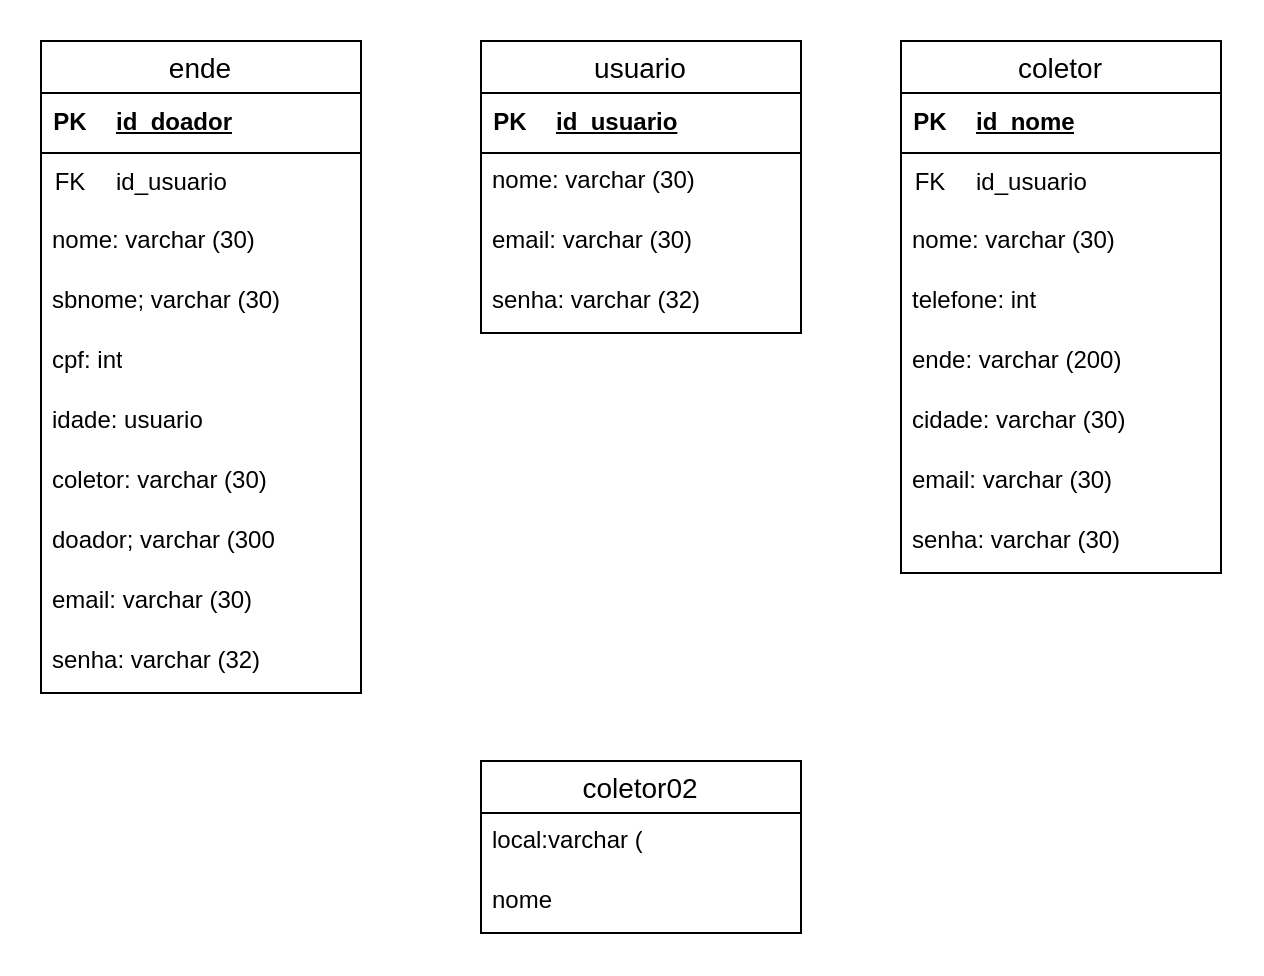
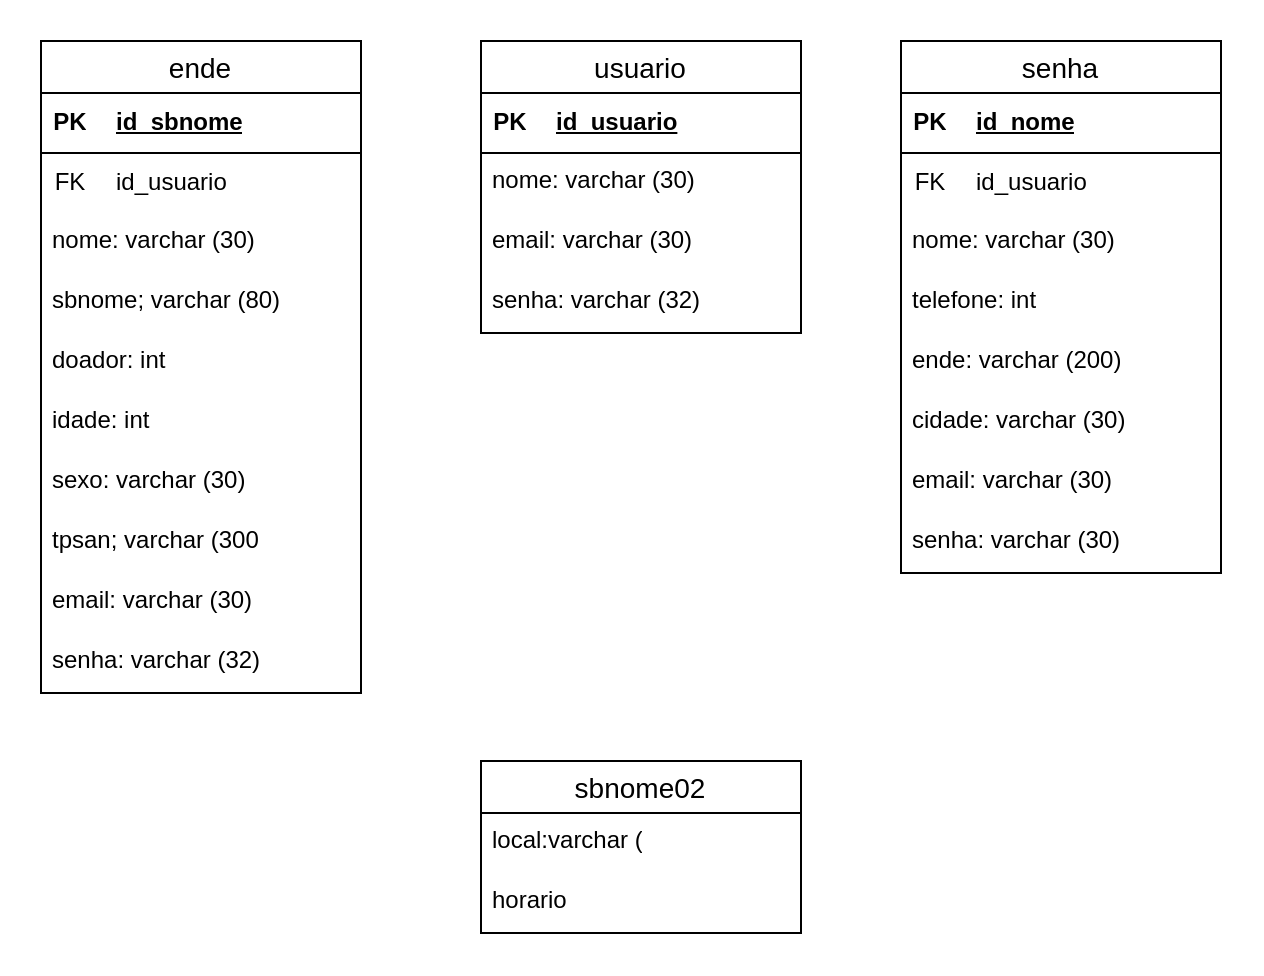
  <mxCell id="0" />
  <mxCell id="1" parent="0" />
  <mxCell id="2" value="ende" style="swimlane;fontStyle=0;childLayout=stackLayout;horizontal=1;startSize=26;horizontalStack=0;resizeParent=1;resizeParentMax=0;resizeLast=0;collapsible=1;marginBottom=0;align=center;fontSize=14;" parent="1" vertex="1"><mxGeometry x="20" y="20" width="160" height="326" as="geometry" /></mxCell>
  <mxCell id="3" value="" style="shape=table;startSize=0;container=1;collapsible=1;childLayout=tableLayout;fixedRows=1;rowLines=0;fontStyle=0;align=center;resizeLast=1;strokeColor=none;fillColor=none;collapsible=0;" parent="2" vertex="1"><mxGeometry y="26" width="160" height="30" as="geometry" /></mxCell>
  <mxCell id="4" value="" style="shape=tableRow;horizontal=0;startSize=0;swimlaneHead=0;swimlaneBody=0;fillColor=none;collapsible=0;dropTarget=0;points=[[0,0.5],[1,0.5]];portConstraint=eastwest;top=0;left=0;right=0;bottom=1;" parent="3" vertex="1"><mxGeometry width="160" height="30" as="geometry" /></mxCell>
  <mxCell id="5" value="PK" style="shape=partialRectangle;connectable=0;fillColor=none;top=0;left=0;bottom=0;right=0;fontStyle=1;overflow=hidden;whiteSpace=wrap;html=1;" parent="4" vertex="1"><mxGeometry width="30" height="30" as="geometry"><mxRectangle width="30" height="30" as="alternateBounds" /></mxGeometry></mxCell>
- <mxCell id="6" value="id_doador" style="shape=partialRectangle;connectable=0;fillColor=none;top=0;left=0;bottom=0;right=0;align=left;spacingLeft=6;fontStyle=5;overflow=hidden;whiteSpace=wrap;html=1;" parent="4" vertex="1"><mxGeometry x="30" width="130" height="30" as="geometry"><mxRectangle width="130" height="30" as="alternateBounds" /></mxGeometry></mxCell>
+ <mxCell id="6" value="id_sbnome" style="shape=partialRectangle;connectable=0;fillColor=none;top=0;left=0;bottom=0;right=0;align=left;spacingLeft=6;fontStyle=5;overflow=hidden;whiteSpace=wrap;html=1;" parent="4" vertex="1"><mxGeometry x="30" width="130" height="30" as="geometry"><mxRectangle width="130" height="30" as="alternateBounds" /></mxGeometry></mxCell>
  <mxCell id="7" value="" style="shape=table;startSize=0;container=1;collapsible=1;childLayout=tableLayout;fixedRows=1;rowLines=0;fontStyle=0;align=center;resizeLast=1;strokeColor=none;fillColor=none;collapsible=0;" vertex="1" parent="2"><mxGeometry y="56" width="160" height="30" as="geometry" /></mxCell>
  <mxCell id="8" value="" style="shape=tableRow;horizontal=0;startSize=0;swimlaneHead=0;swimlaneBody=0;fillColor=none;collapsible=0;dropTarget=0;points=[[0,0.5],[1,0.5]];portConstraint=eastwest;top=0;left=0;right=0;bottom=0;" vertex="1" parent="7"><mxGeometry width="160" height="30" as="geometry" /></mxCell>
  <mxCell id="9" value="FK" style="shape=partialRectangle;connectable=0;fillColor=none;top=0;left=0;bottom=0;right=0;fontStyle=0;overflow=hidden;whiteSpace=wrap;html=1;" vertex="1" parent="8"><mxGeometry width="30" height="30" as="geometry"><mxRectangle width="30" height="30" as="alternateBounds" /></mxGeometry></mxCell>
  <mxCell id="10" value="id_usuario" style="shape=partialRectangle;connectable=0;fillColor=none;top=0;left=0;bottom=0;right=0;align=left;spacingLeft=6;fontStyle=0;overflow=hidden;whiteSpace=wrap;html=1;" vertex="1" parent="8"><mxGeometry x="30" width="130" height="30" as="geometry"><mxRectangle width="130" height="30" as="alternateBounds" /></mxGeometry></mxCell>
  <mxCell id="11" value="nome: varchar (30)" style="text;strokeColor=none;fillColor=none;spacingLeft=4;spacingRight=4;overflow=hidden;rotatable=0;points=[[0,0.5],[1,0.5]];portConstraint=eastwest;fontSize=12;whiteSpace=wrap;html=1;" parent="2" vertex="1"><mxGeometry y="86" width="160" height="30" as="geometry" /></mxCell>
- <mxCell id="12" value="sbnome; varchar (30)" style="text;strokeColor=none;fillColor=none;spacingLeft=4;spacingRight=4;overflow=hidden;rotatable=0;points=[[0,0.5],[1,0.5]];portConstraint=eastwest;fontSize=12;whiteSpace=wrap;html=1;" parent="2" vertex="1"><mxGeometry y="116" width="160" height="30" as="geometry" /></mxCell>
- <mxCell id="13" value="cpf: int" style="text;strokeColor=none;fillColor=none;spacingLeft=4;spacingRight=4;overflow=hidden;rotatable=0;points=[[0,0.5],[1,0.5]];portConstraint=eastwest;fontSize=12;whiteSpace=wrap;html=1;" parent="2" vertex="1"><mxGeometry y="146" width="160" height="30" as="geometry" /></mxCell>
- <mxCell id="14" value="idade: usuario" style="text;strokeColor=none;fillColor=none;spacingLeft=4;spacingRight=4;overflow=hidden;rotatable=0;points=[[0,0.5],[1,0.5]];portConstraint=eastwest;fontSize=12;whiteSpace=wrap;html=1;" parent="2" vertex="1"><mxGeometry y="176" width="160" height="30" as="geometry" /></mxCell>
- <mxCell id="15" value="coletor: varchar (30)" style="text;strokeColor=none;fillColor=none;spacingLeft=4;spacingRight=4;overflow=hidden;rotatable=0;points=[[0,0.5],[1,0.5]];portConstraint=eastwest;fontSize=12;whiteSpace=wrap;html=1;" parent="2" vertex="1"><mxGeometry y="206" width="160" height="30" as="geometry" /></mxCell>
- <mxCell id="16" value="doador; varchar (300" style="text;strokeColor=none;fillColor=none;spacingLeft=4;spacingRight=4;overflow=hidden;rotatable=0;points=[[0,0.5],[1,0.5]];portConstraint=eastwest;fontSize=12;whiteSpace=wrap;html=1;" parent="2" vertex="1"><mxGeometry y="236" width="160" height="30" as="geometry" /></mxCell>
+ <mxCell id="12" value="sbnome; varchar (80)" style="text;strokeColor=none;fillColor=none;spacingLeft=4;spacingRight=4;overflow=hidden;rotatable=0;points=[[0,0.5],[1,0.5]];portConstraint=eastwest;fontSize=12;whiteSpace=wrap;html=1;" parent="2" vertex="1"><mxGeometry y="116" width="160" height="30" as="geometry" /></mxCell>
+ <mxCell id="13" value="doador: int" style="text;strokeColor=none;fillColor=none;spacingLeft=4;spacingRight=4;overflow=hidden;rotatable=0;points=[[0,0.5],[1,0.5]];portConstraint=eastwest;fontSize=12;whiteSpace=wrap;html=1;" parent="2" vertex="1"><mxGeometry y="146" width="160" height="30" as="geometry" /></mxCell>
+ <mxCell id="14" value="idade: int" style="text;strokeColor=none;fillColor=none;spacingLeft=4;spacingRight=4;overflow=hidden;rotatable=0;points=[[0,0.5],[1,0.5]];portConstraint=eastwest;fontSize=12;whiteSpace=wrap;html=1;" parent="2" vertex="1"><mxGeometry y="176" width="160" height="30" as="geometry" /></mxCell>
+ <mxCell id="15" value="sexo: varchar (30)" style="text;strokeColor=none;fillColor=none;spacingLeft=4;spacingRight=4;overflow=hidden;rotatable=0;points=[[0,0.5],[1,0.5]];portConstraint=eastwest;fontSize=12;whiteSpace=wrap;html=1;" parent="2" vertex="1"><mxGeometry y="206" width="160" height="30" as="geometry" /></mxCell>
+ <mxCell id="16" value="tpsan; varchar (300" style="text;strokeColor=none;fillColor=none;spacingLeft=4;spacingRight=4;overflow=hidden;rotatable=0;points=[[0,0.5],[1,0.5]];portConstraint=eastwest;fontSize=12;whiteSpace=wrap;html=1;" parent="2" vertex="1"><mxGeometry y="236" width="160" height="30" as="geometry" /></mxCell>
  <mxCell id="17" value="email: varchar (30)" style="text;strokeColor=none;fillColor=none;spacingLeft=4;spacingRight=4;overflow=hidden;rotatable=0;points=[[0,0.5],[1,0.5]];portConstraint=eastwest;fontSize=12;whiteSpace=wrap;html=1;" parent="2" vertex="1"><mxGeometry y="266" width="160" height="30" as="geometry" /></mxCell>
  <mxCell id="18" value="senha: varchar (32)" style="text;strokeColor=none;fillColor=none;spacingLeft=4;spacingRight=4;overflow=hidden;rotatable=0;points=[[0,0.5],[1,0.5]];portConstraint=eastwest;fontSize=12;whiteSpace=wrap;html=1;" parent="2" vertex="1"><mxGeometry y="296" width="160" height="30" as="geometry" /></mxCell>
- <mxCell id="19" value="coletor" style="swimlane;fontStyle=0;childLayout=stackLayout;horizontal=1;startSize=26;horizontalStack=0;resizeParent=1;resizeParentMax=0;resizeLast=0;collapsible=1;marginBottom=0;align=center;fontSize=14;" parent="1" vertex="1"><mxGeometry x="450" y="20" width="160" height="266" as="geometry" /></mxCell>
+ <mxCell id="19" value="senha" style="swimlane;fontStyle=0;childLayout=stackLayout;horizontal=1;startSize=26;horizontalStack=0;resizeParent=1;resizeParentMax=0;resizeLast=0;collapsible=1;marginBottom=0;align=center;fontSize=14;" parent="1" vertex="1"><mxGeometry x="450" y="20" width="160" height="266" as="geometry" /></mxCell>
  <mxCell id="20" value="" style="shape=table;startSize=0;container=1;collapsible=1;childLayout=tableLayout;fixedRows=1;rowLines=0;fontStyle=0;align=center;resizeLast=1;strokeColor=none;fillColor=none;collapsible=0;" parent="19" vertex="1"><mxGeometry y="26" width="160" height="30" as="geometry" /></mxCell>
  <mxCell id="21" value="" style="shape=tableRow;horizontal=0;startSize=0;swimlaneHead=0;swimlaneBody=0;fillColor=none;collapsible=0;dropTarget=0;points=[[0,0.5],[1,0.5]];portConstraint=eastwest;top=0;left=0;right=0;bottom=1;" parent="20" vertex="1"><mxGeometry width="160" height="30" as="geometry" /></mxCell>
  <mxCell id="22" value="PK" style="shape=partialRectangle;connectable=0;fillColor=none;top=0;left=0;bottom=0;right=0;fontStyle=1;overflow=hidden;whiteSpace=wrap;html=1;" parent="21" vertex="1"><mxGeometry width="30" height="30" as="geometry"><mxRectangle width="30" height="30" as="alternateBounds" /></mxGeometry></mxCell>
  <mxCell id="23" value="id_nome" style="shape=partialRectangle;connectable=0;fillColor=none;top=0;left=0;bottom=0;right=0;align=left;spacingLeft=6;fontStyle=5;overflow=hidden;whiteSpace=wrap;html=1;" parent="21" vertex="1"><mxGeometry x="30" width="130" height="30" as="geometry"><mxRectangle width="130" height="30" as="alternateBounds" /></mxGeometry></mxCell>
  <mxCell id="24" value="" style="shape=table;startSize=0;container=1;collapsible=1;childLayout=tableLayout;fixedRows=1;rowLines=0;fontStyle=0;align=center;resizeLast=1;strokeColor=none;fillColor=none;collapsible=0;" vertex="1" parent="19"><mxGeometry y="56" width="160" height="30" as="geometry" /></mxCell>
  <mxCell id="25" value="" style="shape=tableRow;horizontal=0;startSize=0;swimlaneHead=0;swimlaneBody=0;fillColor=none;collapsible=0;dropTarget=0;points=[[0,0.5],[1,0.5]];portConstraint=eastwest;top=0;left=0;right=0;bottom=0;" vertex="1" parent="24"><mxGeometry width="160" height="30" as="geometry" /></mxCell>
  <mxCell id="26" value="FK" style="shape=partialRectangle;connectable=0;fillColor=none;top=0;left=0;bottom=0;right=0;fontStyle=0;overflow=hidden;whiteSpace=wrap;html=1;" vertex="1" parent="25"><mxGeometry width="30" height="30" as="geometry"><mxRectangle width="30" height="30" as="alternateBounds" /></mxGeometry></mxCell>
  <mxCell id="27" value="id_usuario" style="shape=partialRectangle;connectable=0;fillColor=none;top=0;left=0;bottom=0;right=0;align=left;spacingLeft=6;fontStyle=0;overflow=hidden;whiteSpace=wrap;html=1;" vertex="1" parent="25"><mxGeometry x="30" width="130" height="30" as="geometry"><mxRectangle width="130" height="30" as="alternateBounds" /></mxGeometry></mxCell>
  <mxCell id="28" value="nome: varchar (30)" style="text;strokeColor=none;fillColor=none;spacingLeft=4;spacingRight=4;overflow=hidden;rotatable=0;points=[[0,0.5],[1,0.5]];portConstraint=eastwest;fontSize=12;whiteSpace=wrap;html=1;" parent="19" vertex="1"><mxGeometry y="86" width="160" height="30" as="geometry" /></mxCell>
  <mxCell id="29" value="telefone: int" style="text;strokeColor=none;fillColor=none;spacingLeft=4;spacingRight=4;overflow=hidden;rotatable=0;points=[[0,0.5],[1,0.5]];portConstraint=eastwest;fontSize=12;whiteSpace=wrap;html=1;" parent="19" vertex="1"><mxGeometry y="116" width="160" height="30" as="geometry" /></mxCell>
  <mxCell id="30" value="ende: varchar (200)" style="text;strokeColor=none;fillColor=none;spacingLeft=4;spacingRight=4;overflow=hidden;rotatable=0;points=[[0,0.5],[1,0.5]];portConstraint=eastwest;fontSize=12;whiteSpace=wrap;html=1;" parent="19" vertex="1"><mxGeometry y="146" width="160" height="30" as="geometry" /></mxCell>
  <mxCell id="31" value="cidade: varchar (30)" style="text;strokeColor=none;fillColor=none;spacingLeft=4;spacingRight=4;overflow=hidden;rotatable=0;points=[[0,0.5],[1,0.5]];portConstraint=eastwest;fontSize=12;whiteSpace=wrap;html=1;" parent="19" vertex="1"><mxGeometry y="176" width="160" height="30" as="geometry" /></mxCell>
  <mxCell id="32" value="email: varchar (30)" style="text;strokeColor=none;fillColor=none;spacingLeft=4;spacingRight=4;overflow=hidden;rotatable=0;points=[[0,0.5],[1,0.5]];portConstraint=eastwest;fontSize=12;whiteSpace=wrap;html=1;" parent="19" vertex="1"><mxGeometry y="206" width="160" height="30" as="geometry" /></mxCell>
  <mxCell id="33" value="senha: varchar (30)" style="text;strokeColor=none;fillColor=none;spacingLeft=4;spacingRight=4;overflow=hidden;rotatable=0;points=[[0,0.5],[1,0.5]];portConstraint=eastwest;fontSize=12;whiteSpace=wrap;html=1;" parent="19" vertex="1"><mxGeometry y="236" width="160" height="30" as="geometry" /></mxCell>
  <mxCell id="34" value="usuario" style="swimlane;fontStyle=0;childLayout=stackLayout;horizontal=1;startSize=26;horizontalStack=0;resizeParent=1;resizeParentMax=0;resizeLast=0;collapsible=1;marginBottom=0;align=center;fontSize=14;" vertex="1" parent="1"><mxGeometry x="240" y="20" width="160" height="146" as="geometry" /></mxCell>
  <mxCell id="35" value="" style="shape=table;startSize=0;container=1;collapsible=1;childLayout=tableLayout;fixedRows=1;rowLines=0;fontStyle=0;align=center;resizeLast=1;strokeColor=none;fillColor=none;collapsible=0;" vertex="1" parent="34"><mxGeometry y="26" width="160" height="30" as="geometry" /></mxCell>
  <mxCell id="36" value="" style="shape=tableRow;horizontal=0;startSize=0;swimlaneHead=0;swimlaneBody=0;fillColor=none;collapsible=0;dropTarget=0;points=[[0,0.5],[1,0.5]];portConstraint=eastwest;top=0;left=0;right=0;bottom=1;" vertex="1" parent="35"><mxGeometry width="160" height="30" as="geometry" /></mxCell>
  <mxCell id="37" value="PK" style="shape=partialRectangle;connectable=0;fillColor=none;top=0;left=0;bottom=0;right=0;fontStyle=1;overflow=hidden;whiteSpace=wrap;html=1;" vertex="1" parent="36"><mxGeometry width="30" height="30" as="geometry"><mxRectangle width="30" height="30" as="alternateBounds" /></mxGeometry></mxCell>
  <mxCell id="38" value="id_usuario" style="shape=partialRectangle;connectable=0;fillColor=none;top=0;left=0;bottom=0;right=0;align=left;spacingLeft=6;fontStyle=5;overflow=hidden;whiteSpace=wrap;html=1;" vertex="1" parent="36"><mxGeometry x="30" width="130" height="30" as="geometry"><mxRectangle width="130" height="30" as="alternateBounds" /></mxGeometry></mxCell>
  <mxCell id="39" value="nome: varchar (30)" style="text;strokeColor=none;fillColor=none;spacingLeft=4;spacingRight=4;overflow=hidden;rotatable=0;points=[[0,0.5],[1,0.5]];portConstraint=eastwest;fontSize=12;whiteSpace=wrap;html=1;" vertex="1" parent="34"><mxGeometry y="56" width="160" height="30" as="geometry" /></mxCell>
  <mxCell id="40" value="email: varchar (30)" style="text;strokeColor=none;fillColor=none;spacingLeft=4;spacingRight=4;overflow=hidden;rotatable=0;points=[[0,0.5],[1,0.5]];portConstraint=eastwest;fontSize=12;whiteSpace=wrap;html=1;" vertex="1" parent="34"><mxGeometry y="86" width="160" height="30" as="geometry" /></mxCell>
  <mxCell id="41" value="senha: varchar (32)" style="text;strokeColor=none;fillColor=none;spacingLeft=4;spacingRight=4;overflow=hidden;rotatable=0;points=[[0,0.5],[1,0.5]];portConstraint=eastwest;fontSize=12;whiteSpace=wrap;html=1;" vertex="1" parent="34"><mxGeometry y="116" width="160" height="30" as="geometry" /></mxCell>
- <mxCell id="42" value="coletor02" style="swimlane;fontStyle=0;childLayout=stackLayout;horizontal=1;startSize=26;horizontalStack=0;resizeParent=1;resizeParentMax=0;resizeLast=0;collapsible=1;marginBottom=0;align=center;fontSize=14;" vertex="1" parent="1"><mxGeometry x="240" y="380" width="160" height="86" as="geometry" /></mxCell>
+ <mxCell id="42" value="sbnome02" style="swimlane;fontStyle=0;childLayout=stackLayout;horizontal=1;startSize=26;horizontalStack=0;resizeParent=1;resizeParentMax=0;resizeLast=0;collapsible=1;marginBottom=0;align=center;fontSize=14;" vertex="1" parent="1"><mxGeometry x="240" y="380" width="160" height="86" as="geometry" /></mxCell>
  <mxCell id="43" value="local:varchar (" style="text;strokeColor=none;fillColor=none;spacingLeft=4;spacingRight=4;overflow=hidden;rotatable=0;points=[[0,0.5],[1,0.5]];portConstraint=eastwest;fontSize=12;whiteSpace=wrap;html=1;" vertex="1" parent="42"><mxGeometry y="26" width="160" height="30" as="geometry" /></mxCell>
- <mxCell id="44" value="nome" style="text;strokeColor=none;fillColor=none;spacingLeft=4;spacingRight=4;overflow=hidden;rotatable=0;points=[[0,0.5],[1,0.5]];portConstraint=eastwest;fontSize=12;whiteSpace=wrap;html=1;" vertex="1" parent="42"><mxGeometry y="56" width="160" height="30" as="geometry" /></mxCell>
+ <mxCell id="44" value="horario" style="text;strokeColor=none;fillColor=none;spacingLeft=4;spacingRight=4;overflow=hidden;rotatable=0;points=[[0,0.5],[1,0.5]];portConstraint=eastwest;fontSize=12;whiteSpace=wrap;html=1;" vertex="1" parent="42"><mxGeometry y="56" width="160" height="30" as="geometry" /></mxCell>
